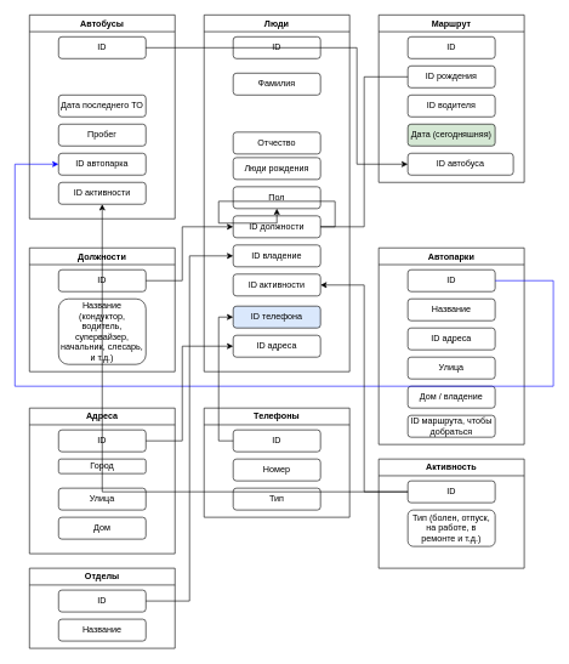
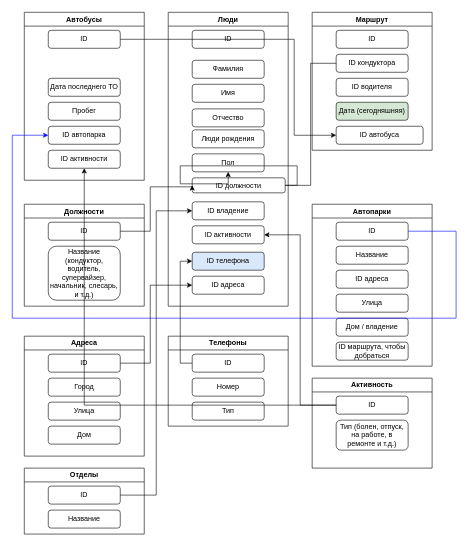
  <mxCell id="0" />
  <mxCell id="1" parent="0" />
  <mxCell id="2" value="Автобусы" style="swimlane;whiteSpace=wrap;html=1;" parent="1" vertex="1"><mxGeometry x="40" y="20" width="200" height="280" as="geometry" /></mxCell>
  <mxCell id="3" value="ID" style="rounded=1;whiteSpace=wrap;html=1;" parent="2" vertex="1"><mxGeometry x="40" y="30" width="120" height="30" as="geometry" /></mxCell>
  <mxCell id="4" value="Дата последнего ТО" style="rounded=1;whiteSpace=wrap;html=1;" parent="2" vertex="1"><mxGeometry x="40" y="110" width="120" height="30" as="geometry" /></mxCell>
  <mxCell id="5" value="Пробег" style="rounded=1;whiteSpace=wrap;html=1;" parent="2" vertex="1"><mxGeometry x="40" y="150" width="120" height="30" as="geometry" /></mxCell>
  <mxCell id="6" value="ID автопарка" style="rounded=1;whiteSpace=wrap;html=1;" parent="2" vertex="1"><mxGeometry x="40" y="190" width="120" height="30" as="geometry" /></mxCell>
  <mxCell id="7" value="ID активности" style="rounded=1;whiteSpace=wrap;html=1;" parent="2" vertex="1"><mxGeometry x="40" y="230" width="120" height="30" as="geometry" /></mxCell>
  <mxCell id="8" value="Люди" style="swimlane;whiteSpace=wrap;html=1;startSize=23;" parent="1" vertex="1"><mxGeometry x="280" y="20" width="200" height="490" as="geometry" /></mxCell>
  <mxCell id="9" value="ID" style="rounded=1;whiteSpace=wrap;html=1;" parent="8" vertex="1"><mxGeometry x="40" y="30" width="120" height="30" as="geometry" /></mxCell>
  <mxCell id="10" value="Люди рождения" style="rounded=1;whiteSpace=wrap;html=1;" parent="8" vertex="1"><mxGeometry x="40" y="196" width="120" height="30" as="geometry" /></mxCell>
  <mxCell id="11" value="Пол" style="rounded=1;whiteSpace=wrap;html=1;" parent="8" vertex="1"><mxGeometry x="40" y="236" width="120" height="30" as="geometry" /></mxCell>
- <mxCell id="12" value="ID должности" style="rounded=1;whiteSpace=wrap;html=1;" parent="8" vertex="1"><mxGeometry x="40" y="276" width="120" height="30" as="geometry" /></mxCell>
+ <mxCell id="12" value="ID должности" style="rounded=1;whiteSpace=wrap;html=1;" parent="8" vertex="1"><mxGeometry x="40" y="276" width="155" height="25" as="geometry" /></mxCell>
  <mxCell id="13" value="ID владение" style="rounded=1;whiteSpace=wrap;html=1;" parent="8" vertex="1"><mxGeometry x="40" y="316" width="120" height="30" as="geometry" /></mxCell>
  <mxCell id="14" value="ID активности" style="rounded=1;whiteSpace=wrap;html=1;" parent="8" vertex="1"><mxGeometry x="40" y="356" width="120" height="30" as="geometry" /></mxCell>
  <mxCell id="15" value="Отчество" style="rounded=1;whiteSpace=wrap;html=1;" parent="8" vertex="1"><mxGeometry x="40" y="161" width="120" height="30" as="geometry" /></mxCell>
+ <mxCell id="16" value="Имя" style="rounded=1;whiteSpace=wrap;html=1;" parent="8" vertex="1"><mxGeometry x="40" y="120" width="120" height="30" as="geometry" /></mxCell>
  <mxCell id="17" value="Фамилия" style="rounded=1;whiteSpace=wrap;html=1;" parent="8" vertex="1"><mxGeometry x="40" y="80" width="120" height="30" as="geometry" /></mxCell>
  <mxCell id="18" value="ID телефона" style="rounded=1;whiteSpace=wrap;html=1;fillColor=#dae8fc;" vertex="1" parent="8"><mxGeometry x="40" y="400" width="120" height="30" as="geometry" /></mxCell>
  <mxCell id="19" value="ID адреса" style="rounded=1;whiteSpace=wrap;html=1;" vertex="1" parent="8"><mxGeometry x="40" y="440" width="120" height="30" as="geometry" /></mxCell>
  <mxCell id="20" value="Маршрут" style="swimlane;whiteSpace=wrap;html=1;" parent="1" vertex="1"><mxGeometry x="520" y="20" width="200" height="230" as="geometry" /></mxCell>
  <mxCell id="21" value="ID" style="rounded=1;whiteSpace=wrap;html=1;" parent="20" vertex="1"><mxGeometry x="40" y="30" width="120" height="30" as="geometry" /></mxCell>
- <mxCell id="22" value="ID рождения" style="rounded=1;whiteSpace=wrap;html=1;" parent="20" vertex="1"><mxGeometry x="40" y="70" width="120" height="30" as="geometry" /></mxCell>
+ <mxCell id="22" value="ID кондуктора" style="rounded=1;whiteSpace=wrap;html=1;" parent="20" vertex="1"><mxGeometry x="40" y="70" width="120" height="30" as="geometry" /></mxCell>
  <mxCell id="23" value="ID водителя" style="rounded=1;whiteSpace=wrap;html=1;" parent="20" vertex="1"><mxGeometry x="40" y="110" width="120" height="30" as="geometry" /></mxCell>
  <mxCell id="24" value="Дата (сегодняшняя)" style="rounded=1;whiteSpace=wrap;html=1;fillColor=#d5e8d4;" parent="20" vertex="1"><mxGeometry x="40" y="150" width="120" height="30" as="geometry" /></mxCell>
  <mxCell id="25" value="ID автобуса" style="rounded=1;whiteSpace=wrap;html=1;" parent="20" vertex="1"><mxGeometry x="40" y="190" width="145" height="30" as="geometry" /></mxCell>
  <mxCell id="26" style="edgeStyle=orthogonalEdgeStyle;rounded=0;orthogonalLoop=1;jettySize=auto;html=1;exitX=1;exitY=0.5;exitDx=0;exitDy=0;entryX=0;entryY=0.5;entryDx=0;entryDy=0;endArrow=none;" parent="1" source="12" target="22" edge="1"><mxGeometry relative="1" as="geometry" /></mxCell>
  <mxCell id="27" style="edgeStyle=orthogonalEdgeStyle;rounded=0;orthogonalLoop=1;jettySize=auto;html=1;exitX=1;exitY=0.5;exitDx=0;exitDy=0;" parent="1" source="12" target="11" edge="1"><mxGeometry relative="1" as="geometry" /></mxCell>
  <mxCell id="28" value="Должности" style="swimlane;whiteSpace=wrap;html=1;" parent="1" vertex="1"><mxGeometry x="40" y="340" width="200" height="170" as="geometry" /></mxCell>
  <mxCell id="29" value="ID" style="rounded=1;whiteSpace=wrap;html=1;" parent="28" vertex="1"><mxGeometry x="40" y="30" width="120" height="30" as="geometry" /></mxCell>
  <mxCell id="30" value="Название (кондуктор, водитель, супервайзер, начальник, слесарь, и т.д.)" style="rounded=1;whiteSpace=wrap;html=1;" parent="28" vertex="1"><mxGeometry x="40" y="70" width="120" height="90" as="geometry" /></mxCell>
  <mxCell id="31" style="edgeStyle=orthogonalEdgeStyle;rounded=0;orthogonalLoop=1;jettySize=auto;html=1;exitX=1;exitY=0.5;exitDx=0;exitDy=0;entryX=0;entryY=0.5;entryDx=0;entryDy=0;" parent="1" source="29" target="12" edge="1"><mxGeometry relative="1" as="geometry"><Array as="points"><mxPoint x="250" y="385" /><mxPoint x="250" y="311" /></Array></mxGeometry></mxCell>
  <mxCell id="32" value="Автопарки" style="swimlane;whiteSpace=wrap;html=1;" parent="1" vertex="1"><mxGeometry x="520" y="340" width="200" height="270" as="geometry" /></mxCell>
  <mxCell id="33" value="ID" style="rounded=1;whiteSpace=wrap;html=1;" parent="32" vertex="1"><mxGeometry x="40" y="30" width="120" height="30" as="geometry" /></mxCell>
  <mxCell id="34" value="Название" style="rounded=1;whiteSpace=wrap;html=1;" parent="32" vertex="1"><mxGeometry x="40" y="70" width="120" height="30" as="geometry" /></mxCell>
  <mxCell id="35" value="Улица" style="rounded=1;whiteSpace=wrap;html=1;" parent="32" vertex="1"><mxGeometry x="40" y="150" width="120" height="30" as="geometry" /></mxCell>
  <mxCell id="36" value="ID адреса" style="rounded=1;whiteSpace=wrap;html=1;" parent="32" vertex="1"><mxGeometry x="40" y="110" width="120" height="30" as="geometry" /></mxCell>
  <mxCell id="37" value="ID маршрута, чтобы добраться" style="rounded=1;whiteSpace=wrap;html=1;" parent="32" vertex="1"><mxGeometry x="40" y="230" width="120" height="30" as="geometry" /></mxCell>
  <mxCell id="38" value="Дом / владение" style="rounded=1;whiteSpace=wrap;html=1;" parent="32" vertex="1"><mxGeometry x="40" y="190" width="120" height="30" as="geometry" /></mxCell>
  <mxCell id="39" style="edgeStyle=orthogonalEdgeStyle;rounded=0;orthogonalLoop=1;jettySize=auto;html=1;exitX=1;exitY=0.5;exitDx=0;exitDy=0;entryX=0;entryY=0.5;entryDx=0;entryDy=0;strokeColor=#0000FF;" parent="1" source="33" target="6" edge="1"><mxGeometry relative="1" as="geometry"><Array as="points"><mxPoint x="760" y="385" /><mxPoint x="760" y="530" /><mxPoint x="20" y="530" /><mxPoint x="20" y="225" /></Array></mxGeometry></mxCell>
  <mxCell id="40" value="Адреса" style="swimlane;whiteSpace=wrap;html=1;" parent="1" vertex="1"><mxGeometry x="40" y="560" width="200" height="200" as="geometry" /></mxCell>
  <mxCell id="41" value="ID" style="rounded=1;whiteSpace=wrap;html=1;" parent="40" vertex="1"><mxGeometry x="40" y="30" width="120" height="30" as="geometry" /></mxCell>
- <mxCell id="42" value="Город" style="rounded=1;whiteSpace=wrap;html=1;" parent="40" vertex="1"><mxGeometry x="40" y="70" width="120" height="20" as="geometry" /></mxCell>
+ <mxCell id="42" value="Город" style="rounded=1;whiteSpace=wrap;html=1;" parent="40" vertex="1"><mxGeometry x="40" y="70" width="120" height="30" as="geometry" /></mxCell>
  <mxCell id="43" value="Улица" style="rounded=1;whiteSpace=wrap;html=1;" parent="40" vertex="1"><mxGeometry x="40" y="110" width="120" height="30" as="geometry" /></mxCell>
  <mxCell id="44" value="Дом" style="rounded=1;whiteSpace=wrap;html=1;" parent="40" vertex="1"><mxGeometry x="40" y="150" width="120" height="30" as="geometry" /></mxCell>
  <mxCell id="45" value="Телефоны" style="swimlane;whiteSpace=wrap;html=1;" parent="1" vertex="1"><mxGeometry x="280" y="560" width="200" height="150" as="geometry" /></mxCell>
  <mxCell id="46" value="ID" style="rounded=1;whiteSpace=wrap;html=1;" parent="45" vertex="1"><mxGeometry x="40" y="30" width="120" height="30" as="geometry" /></mxCell>
  <mxCell id="47" value="Номер" style="rounded=1;whiteSpace=wrap;html=1;" parent="45" vertex="1"><mxGeometry x="40" y="70" width="120" height="30" as="geometry" /></mxCell>
  <mxCell id="48" value="Тип" style="rounded=1;whiteSpace=wrap;html=1;" parent="45" vertex="1"><mxGeometry x="40" y="110" width="120" height="30" as="geometry" /></mxCell>
  <mxCell id="49" value="Отделы" style="swimlane;whiteSpace=wrap;html=1;" parent="1" vertex="1"><mxGeometry x="40" y="780" width="200" height="110" as="geometry" /></mxCell>
  <mxCell id="50" value="ID" style="rounded=1;whiteSpace=wrap;html=1;" parent="49" vertex="1"><mxGeometry x="40" y="30" width="120" height="30" as="geometry" /></mxCell>
  <mxCell id="51" value="Название" style="rounded=1;whiteSpace=wrap;html=1;" parent="49" vertex="1"><mxGeometry x="40" y="70" width="120" height="30" as="geometry" /></mxCell>
  <mxCell id="52" style="edgeStyle=orthogonalEdgeStyle;rounded=0;orthogonalLoop=1;jettySize=auto;html=1;exitX=1;exitY=0.5;exitDx=0;exitDy=0;entryX=0;entryY=0.5;entryDx=0;entryDy=0;" edge="1" parent="1" source="50" target="13"><mxGeometry relative="1" as="geometry" /></mxCell>
  <mxCell id="53" style="edgeStyle=orthogonalEdgeStyle;rounded=0;orthogonalLoop=1;jettySize=auto;html=1;exitX=0;exitY=0.5;exitDx=0;exitDy=0;entryX=0;entryY=0.5;entryDx=0;entryDy=0;" edge="1" parent="1" source="46" target="18"><mxGeometry relative="1" as="geometry" /></mxCell>
  <mxCell id="54" style="edgeStyle=orthogonalEdgeStyle;rounded=0;orthogonalLoop=1;jettySize=auto;html=1;exitX=1;exitY=0.5;exitDx=0;exitDy=0;entryX=0;entryY=0.5;entryDx=0;entryDy=0;" edge="1" parent="1" source="41" target="19"><mxGeometry relative="1" as="geometry"><Array as="points"><mxPoint x="250" y="605" /><mxPoint x="250" y="475" /></Array></mxGeometry></mxCell>
  <mxCell id="55" style="edgeStyle=orthogonalEdgeStyle;rounded=0;orthogonalLoop=1;jettySize=auto;html=1;exitX=1;exitY=0.5;exitDx=0;exitDy=0;entryX=0;entryY=0.5;entryDx=0;entryDy=0;" edge="1" parent="1" source="3" target="25"><mxGeometry relative="1" as="geometry"><Array as="points"><mxPoint x="490" y="65" /><mxPoint x="490" y="225" /></Array></mxGeometry></mxCell>
  <mxCell id="56" value="Активность" style="swimlane;whiteSpace=wrap;html=1;" vertex="1" parent="1"><mxGeometry x="520" y="630" width="200" height="150" as="geometry" /></mxCell>
  <mxCell id="57" value="ID" style="rounded=1;whiteSpace=wrap;html=1;" vertex="1" parent="56"><mxGeometry x="40" y="30" width="120" height="30" as="geometry" /></mxCell>
  <mxCell id="58" value="Тип (болен, отпуск, на работе, в ремонте и т.д.)" style="rounded=1;whiteSpace=wrap;html=1;" vertex="1" parent="56"><mxGeometry x="40" y="70" width="120" height="50" as="geometry" /></mxCell>
  <mxCell id="59" style="edgeStyle=orthogonalEdgeStyle;rounded=0;orthogonalLoop=1;jettySize=auto;html=1;exitX=0;exitY=0.5;exitDx=0;exitDy=0;entryX=1;entryY=0.5;entryDx=0;entryDy=0;" edge="1" parent="1" source="57" target="14"><mxGeometry relative="1" as="geometry" /></mxCell>
  <mxCell id="60" style="edgeStyle=orthogonalEdgeStyle;rounded=0;orthogonalLoop=1;jettySize=auto;html=1;exitX=0;exitY=0.5;exitDx=0;exitDy=0;" edge="1" parent="1" source="57" target="7"><mxGeometry relative="1" as="geometry" /></mxCell>
